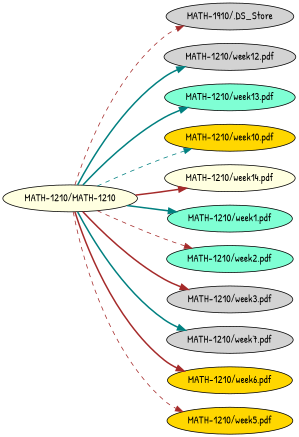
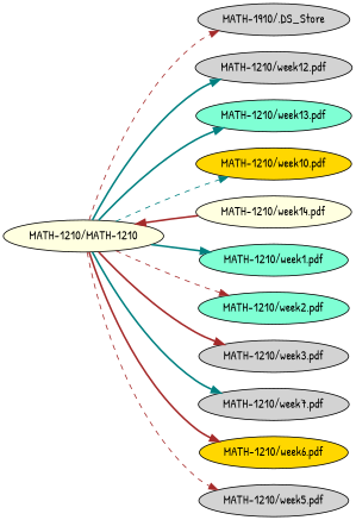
  digraph {
    fontname="Patrick Hand"
    rankdir=LR
    node [fillcolor=lightgrey fontname="Patrick Hand" style=filled]
    edge [color=brown fontname="Patrick Hand" style=bold]
    "MATH-1210/MATH-1210" [fillcolor=lightyellow]
    n2 [label="MATH-1910/.DS_Store"]
    "MATH-1210/week12.pdf"
    "MATH-1210/week13.pdf" [fillcolor=aquamarine]
    "MATH-1210/week10.pdf" [fillcolor=gold]
    "MATH-1210/week14.pdf" [fillcolor=lightyellow]
    "MATH-1210/week1.pdf" [fillcolor=aquamarine]
    "MATH-1210/week2.pdf" [fillcolor=aquamarine]
    "MATH-1210/week3.pdf"
    "MATH-1210/week7.pdf"
    "MATH-1210/week6.pdf" [fillcolor=gold]
-   "MATH-1210/week5.pdf" [fillcolor=gold]
+   "MATH-1210/week5.pdf"
    "MATH-1210/MATH-1210" -> n2 [style=dashed]
    "MATH-1210/MATH-1210" -> "MATH-1210/week12.pdf" [color=teal]
    "MATH-1210/MATH-1210" -> "MATH-1210/week13.pdf" [color=teal]
    "MATH-1210/MATH-1210" -> "MATH-1210/week10.pdf" [color=teal style=dashed]
-   "MATH-1210/MATH-1210" -> "MATH-1210/week14.pdf"
+   "MATH-1210/week14.pdf" -> "MATH-1210/MATH-1210"
    "MATH-1210/MATH-1210" -> "MATH-1210/week1.pdf" [color=teal]
    "MATH-1210/MATH-1210" -> "MATH-1210/week2.pdf" [style=dashed]
    "MATH-1210/MATH-1210" -> "MATH-1210/week3.pdf"
    "MATH-1210/MATH-1210" -> "MATH-1210/week7.pdf" [color=teal]
    "MATH-1210/MATH-1210" -> "MATH-1210/week6.pdf"
    "MATH-1210/MATH-1210" -> "MATH-1210/week5.pdf" [style=dashed]
  }
